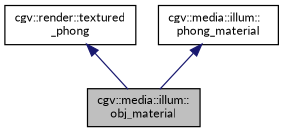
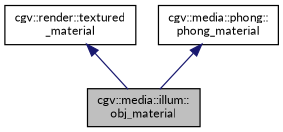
  digraph {
    fontname=Lato
    node [color=black fontname=Lato fontsize=10 shape=record]
    edge [color=midnightblue dir=back fontname=Lato fontsize=10 labelfontname=Helvetica labelfontsize=10 style=solid]
    n1 [fillcolor=grey75 fontcolor=black height=0.2 label="cgv::media::illum::\lobj_material" style=filled width=0.4]
-   n2 [height=0.2 label="cgv::render::textured\l_phong" width=0.4]
-   n3 [height=0.2 label="cgv::media::illum::\lphong_material" width=0.4]
+   n2 [height=0.2 label="cgv::render::textured\l_material" width=0.4]
+   n3 [height=0.2 label="cgv::media::phong::\lphong_material" width=0.4]
    n2 -> n1
    n3 -> n1
  }
